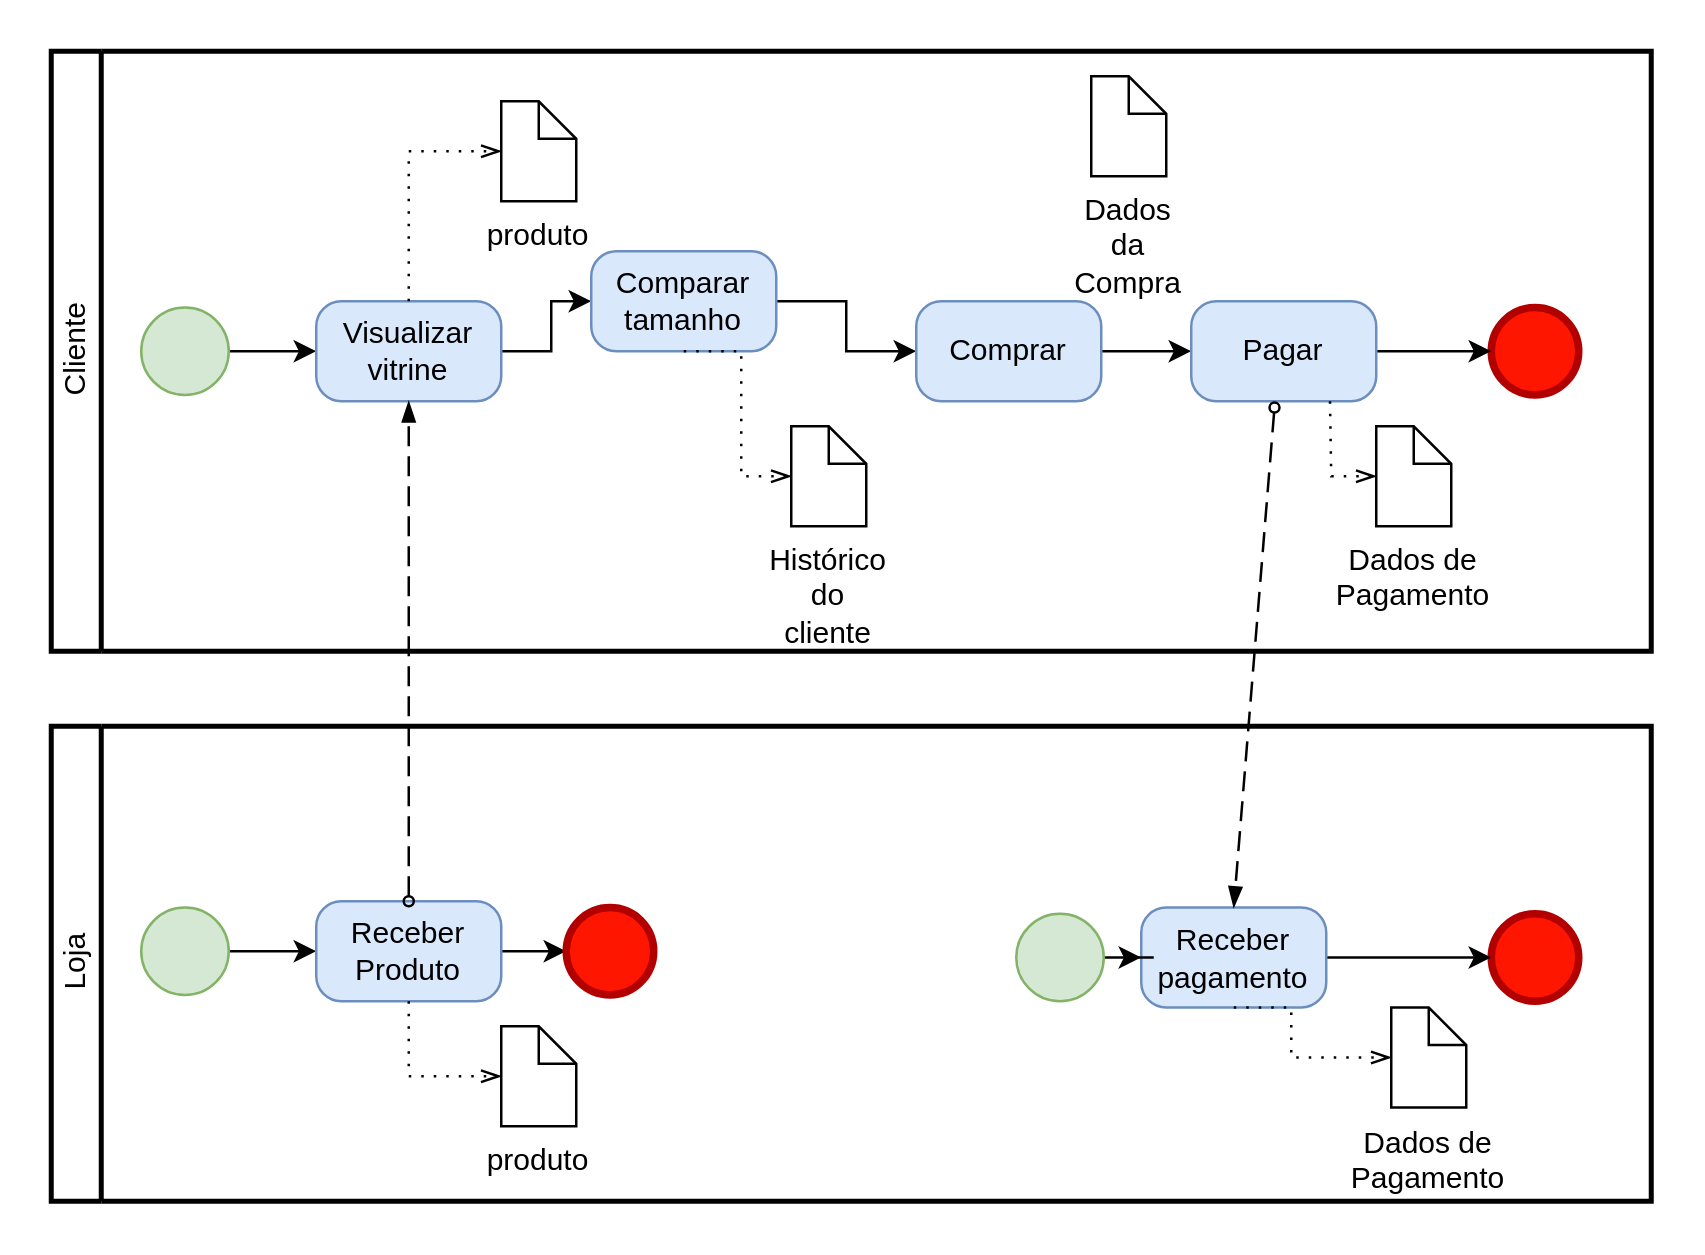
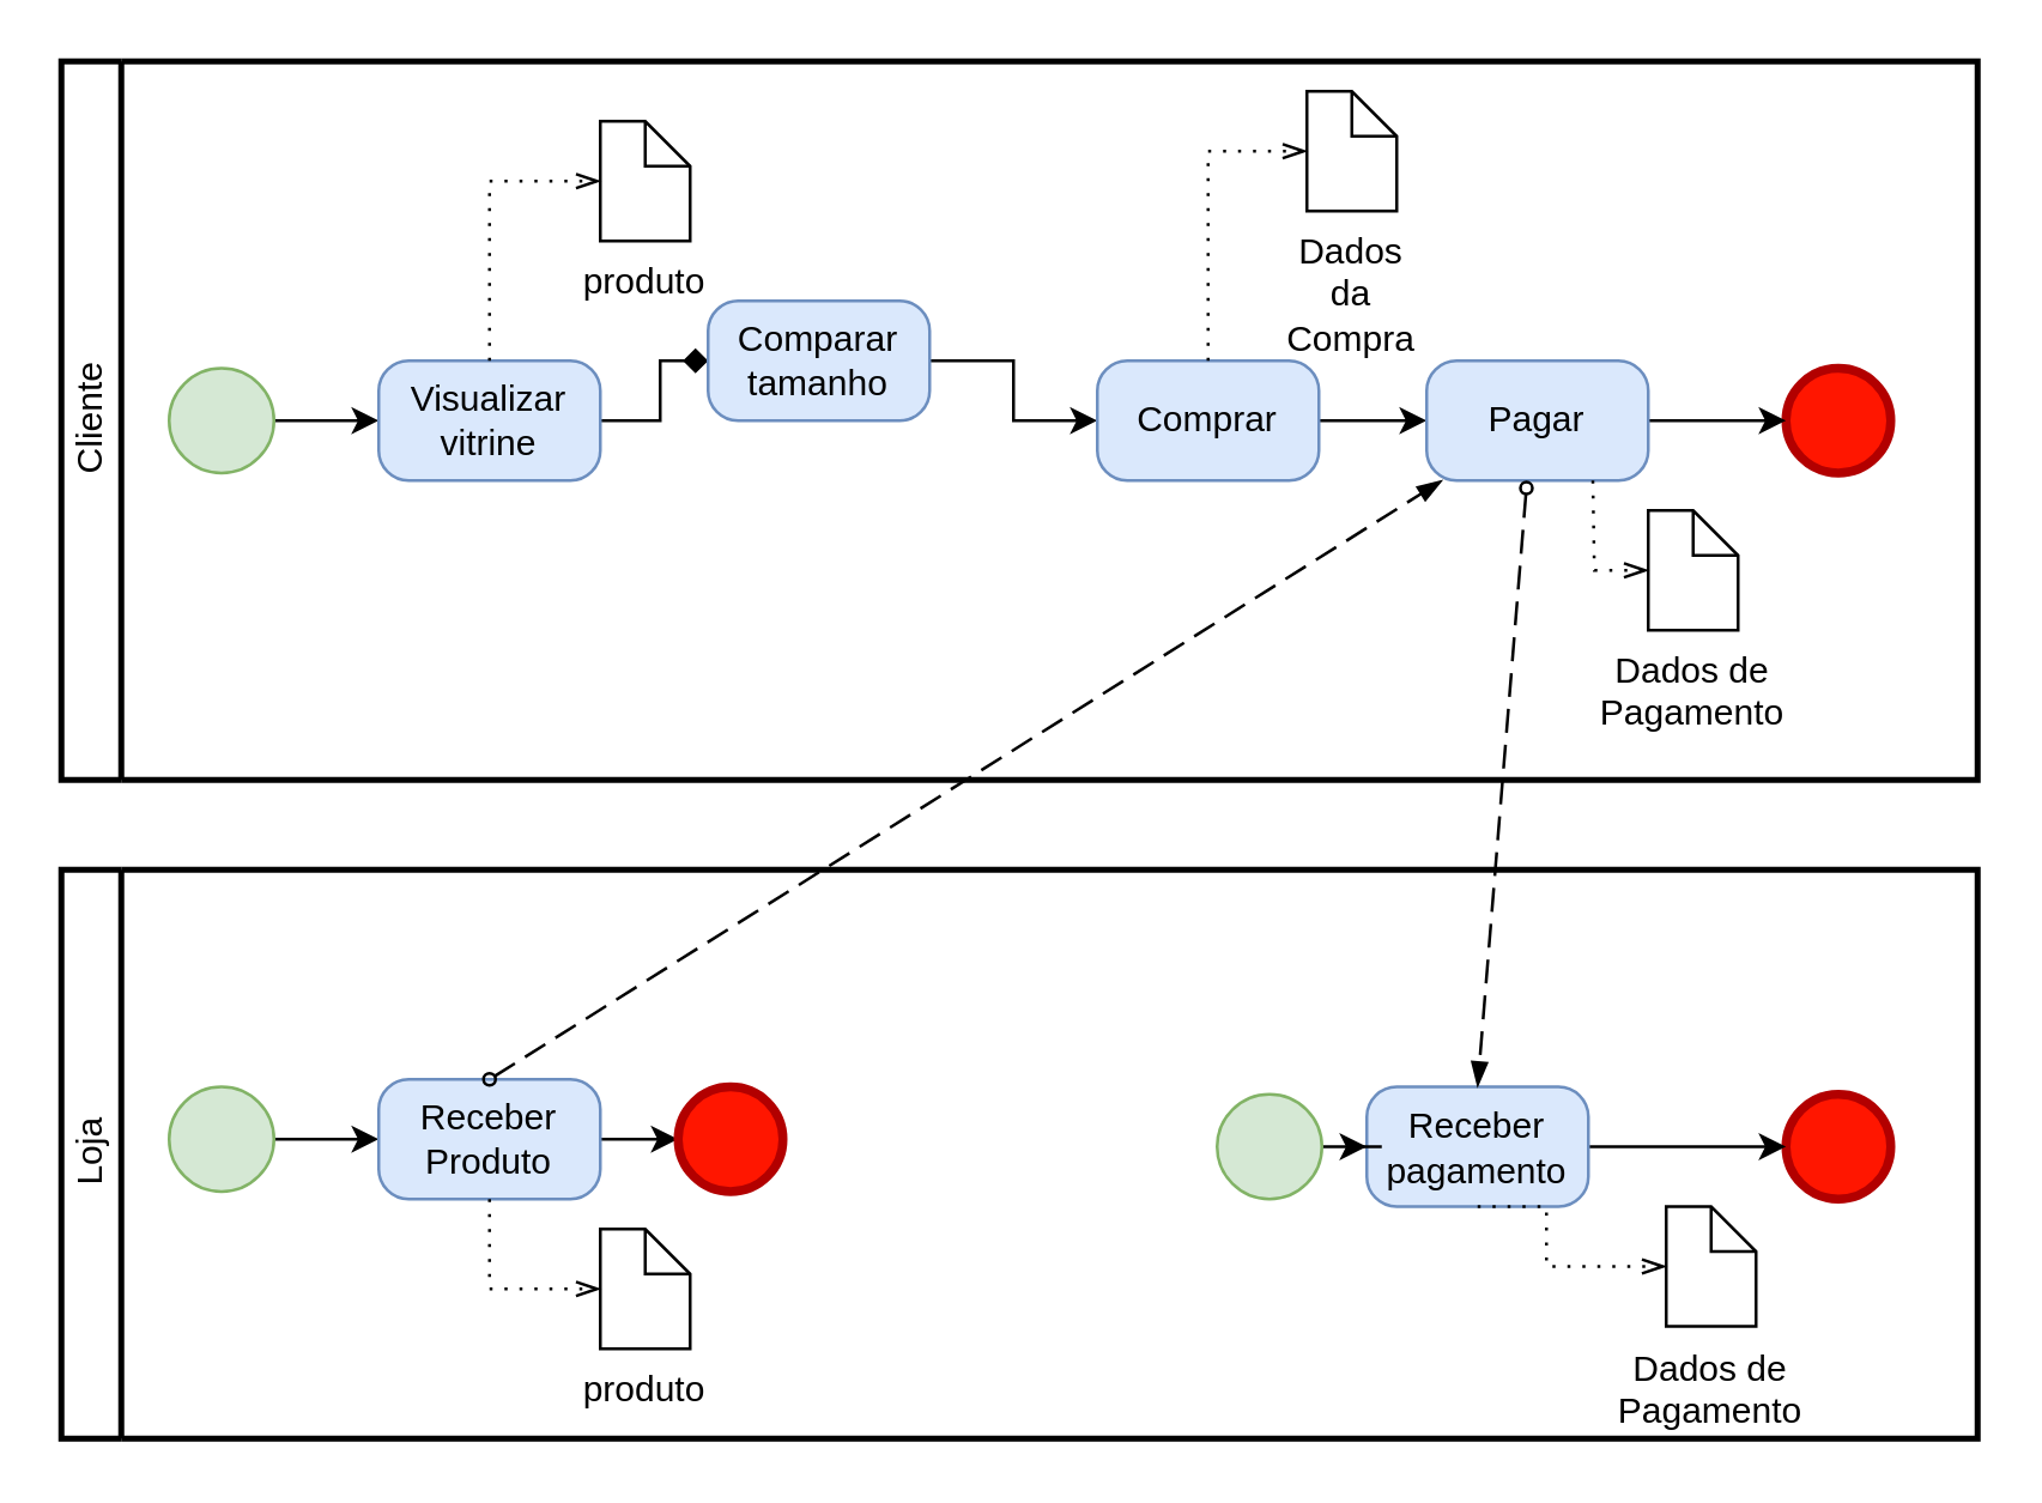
  <mxCell id="0" />
  <mxCell id="1" parent="0" />
  <mxCell id="2" value="Cliente" style="swimlane;html=1;startSize=20;fontStyle=0;collapsible=0;horizontal=0;swimlaneLine=1;swimlaneFillColor=#ffffff;strokeWidth=2;" vertex="1" parent="1"><mxGeometry x="20" y="20" width="640" height="240" as="geometry" /></mxCell>
  <mxCell id="3" value="" style="edgeStyle=orthogonalEdgeStyle;rounded=0;orthogonalLoop=1;jettySize=auto;html=1;" edge="1" parent="2" source="4" target="7"><mxGeometry relative="1" as="geometry" /></mxCell>
  <mxCell id="4" value="" style="points=[[0.145,0.145,0],[0.5,0,0],[0.855,0.145,0],[1,0.5,0],[0.855,0.855,0],[0.5,1,0],[0.145,0.855,0],[0,0.5,0]];shape=mxgraph.bpmn.event;html=1;verticalLabelPosition=bottom;labelBackgroundColor=#ffffff;verticalAlign=top;align=center;perimeter=ellipsePerimeter;outlineConnect=0;aspect=fixed;outline=standard;symbol=general;fillColor=#d5e8d4;strokeColor=#82b366;" vertex="1" parent="2"><mxGeometry x="36" y="102.5" width="35" height="35" as="geometry" /></mxCell>
  <mxCell id="5" value="" style="points=[[0.145,0.145,0],[0.5,0,0],[0.855,0.145,0],[1,0.5,0],[0.855,0.855,0],[0.5,1,0],[0.145,0.855,0],[0,0.5,0]];shape=mxgraph.bpmn.event;html=1;verticalLabelPosition=bottom;labelBackgroundColor=#ffffff;verticalAlign=top;align=center;perimeter=ellipsePerimeter;outlineConnect=0;aspect=fixed;outline=end;symbol=terminate2;fillColor=#FF1600;fontColor=#ffffff;strokeColor=#B20000;" vertex="1" parent="2"><mxGeometry x="576" y="102.5" width="35" height="35" as="geometry" /></mxCell>
- <mxCell id="6" value="" style="edgeStyle=orthogonalEdgeStyle;rounded=0;orthogonalLoop=1;jettySize=auto;html=1;" edge="1" parent="2" source="7" target="9"><mxGeometry relative="1" as="geometry" /></mxCell>
+ <mxCell id="6" value="" style="edgeStyle=orthogonalEdgeStyle;rounded=0;orthogonalLoop=1;jettySize=auto;html=1;endArrow=diamond;" edge="1" parent="2" source="7" target="9"><mxGeometry relative="1" as="geometry" /></mxCell>
  <mxCell id="7" value="Visualizar vitrine" style="points=[[0.25,0,0],[0.5,0,0],[0.75,0,0],[1,0.25,0],[1,0.5,0],[1,0.75,0],[0.75,1,0],[0.5,1,0],[0.25,1,0],[0,0.75,0],[0,0.5,0],[0,0.25,0]];shape=mxgraph.bpmn.task;whiteSpace=wrap;rectStyle=rounded;size=10;taskMarker=abstract;fillColor=#dae8fc;strokeColor=#6c8ebf;" vertex="1" parent="2"><mxGeometry x="106" y="100" width="74" height="40" as="geometry" /></mxCell>
  <mxCell id="8" value="" style="edgeStyle=orthogonalEdgeStyle;rounded=0;orthogonalLoop=1;jettySize=auto;html=1;" edge="1" parent="2" source="9" target="11"><mxGeometry relative="1" as="geometry" /></mxCell>
  <mxCell id="9" value="Comparar tamanho" style="points=[[0.25,0,0],[0.5,0,0],[0.75,0,0],[1,0.25,0],[1,0.5,0],[1,0.75,0],[0.75,1,0],[0.5,1,0],[0.25,1,0],[0,0.75,0],[0,0.5,0],[0,0.25,0]];shape=mxgraph.bpmn.task;whiteSpace=wrap;rectStyle=rounded;size=10;taskMarker=abstract;fillColor=#dae8fc;strokeColor=#6c8ebf;" vertex="1" parent="2"><mxGeometry x="216" y="80" width="74" height="40" as="geometry" /></mxCell>
  <mxCell id="10" value="" style="edgeStyle=orthogonalEdgeStyle;rounded=0;orthogonalLoop=1;jettySize=auto;html=1;" edge="1" parent="2" source="11" target="13"><mxGeometry relative="1" as="geometry" /></mxCell>
  <mxCell id="11" value="Comprar" style="points=[[0.25,0,0],[0.5,0,0],[0.75,0,0],[1,0.25,0],[1,0.5,0],[1,0.75,0],[0.75,1,0],[0.5,1,0],[0.25,1,0],[0,0.75,0],[0,0.5,0],[0,0.25,0]];shape=mxgraph.bpmn.task;whiteSpace=wrap;rectStyle=rounded;size=10;taskMarker=abstract;fillColor=#dae8fc;strokeColor=#6c8ebf;" vertex="1" parent="2"><mxGeometry x="346" y="100" width="74" height="40" as="geometry" /></mxCell>
  <mxCell id="12" value="" style="edgeStyle=orthogonalEdgeStyle;rounded=0;orthogonalLoop=1;jettySize=auto;html=1;" edge="1" parent="2" source="13" target="5"><mxGeometry relative="1" as="geometry" /></mxCell>
  <mxCell id="13" value="Pagar" style="points=[[0.25,0,0],[0.5,0,0],[0.75,0,0],[1,0.25,0],[1,0.5,0],[1,0.75,0],[0.75,1,0],[0.5,1,0],[0.25,1,0],[0,0.75,0],[0,0.5,0],[0,0.25,0]];shape=mxgraph.bpmn.task;whiteSpace=wrap;rectStyle=rounded;size=10;taskMarker=abstract;fillColor=#dae8fc;strokeColor=#6c8ebf;" vertex="1" parent="2"><mxGeometry x="456" y="100" width="74" height="40" as="geometry" /></mxCell>
  <mxCell id="14" value="produto" style="shape=mxgraph.bpmn.data;labelPosition=center;verticalLabelPosition=bottom;align=center;verticalAlign=top;whiteSpace=wrap;size=15;html=1;" vertex="1" parent="2"><mxGeometry x="180" y="20" width="30" height="40" as="geometry" /></mxCell>
- <mxCell id="15" value="Histórico do cliente" style="shape=mxgraph.bpmn.data;labelPosition=center;verticalLabelPosition=bottom;align=center;verticalAlign=top;whiteSpace=wrap;size=15;html=1;" vertex="1" parent="2"><mxGeometry x="296" y="150" width="30" height="40" as="geometry" /></mxCell>
- <mxCell id="16" value="" style="edgeStyle=elbowEdgeStyle;fontSize=12;html=1;endFill=0;startFill=0;endSize=6;startSize=6;dashed=1;dashPattern=1 4;endArrow=openThin;startArrow=none;rounded=0;exitX=0.5;exitY=1;exitDx=0;exitDy=0;exitPerimeter=0;entryX=0;entryY=0.5;entryDx=0;entryDy=0;entryPerimeter=0;" edge="1" parent="2" source="9" target="15"><mxGeometry width="160" relative="1" as="geometry"><mxPoint x="153" y="80" as="sourcePoint" /><mxPoint x="186" y="40" as="targetPoint" /><Array as="points"><mxPoint x="276" y="140" /></Array></mxGeometry></mxCell>
  <mxCell id="17" value="Dados da Compra" style="shape=mxgraph.bpmn.data;labelPosition=center;verticalLabelPosition=bottom;align=center;verticalAlign=top;whiteSpace=wrap;size=15;html=1;" vertex="1" parent="2"><mxGeometry x="416" y="10" width="30" height="40" as="geometry" /></mxCell>
  <mxCell id="18" value="" style="edgeStyle=elbowEdgeStyle;fontSize=12;html=1;endFill=0;startFill=0;endSize=6;startSize=6;dashed=1;dashPattern=1 4;endArrow=openThin;startArrow=none;rounded=0;exitX=0.5;exitY=0;exitDx=0;exitDy=0;exitPerimeter=0;entryX=0;entryY=0.5;entryDx=0;entryDy=0;entryPerimeter=0;" edge="1" parent="2" source="7" target="14"><mxGeometry width="160" relative="1" as="geometry"><mxPoint x="216" y="280" as="sourcePoint" /><mxPoint x="176" y="60" as="targetPoint" /><Array as="points"><mxPoint x="143" y="80" /></Array></mxGeometry></mxCell>
  <mxCell id="19" style="edgeStyle=orthogonalEdgeStyle;rounded=0;orthogonalLoop=1;jettySize=auto;html=1;exitX=0.5;exitY=1;exitDx=0;exitDy=0;exitPerimeter=0;" edge="1" parent="2" source="17" target="17"><mxGeometry relative="1" as="geometry" /></mxCell>
+ <mxCell id="20" value="" style="edgeStyle=elbowEdgeStyle;fontSize=12;html=1;endFill=0;startFill=0;endSize=6;startSize=6;dashed=1;dashPattern=1 4;endArrow=openThin;startArrow=none;rounded=0;exitX=0.5;exitY=0;exitDx=0;exitDy=0;exitPerimeter=0;entryX=0;entryY=0.5;entryDx=0;entryDy=0;entryPerimeter=0;" edge="1" parent="2" source="11" target="17"><mxGeometry width="160" relative="1" as="geometry"><mxPoint x="153" y="110" as="sourcePoint" /><mxPoint x="190" y="50" as="targetPoint" /><Array as="points"><mxPoint x="383" y="80" /></Array></mxGeometry></mxCell>
  <mxCell id="21" value="Dados de Pagamento" style="shape=mxgraph.bpmn.data;labelPosition=center;verticalLabelPosition=bottom;align=center;verticalAlign=top;whiteSpace=wrap;size=15;html=1;" vertex="1" parent="2"><mxGeometry x="530" y="150" width="30" height="40" as="geometry" /></mxCell>
  <mxCell id="22" value="" style="edgeStyle=elbowEdgeStyle;fontSize=12;html=1;endFill=0;startFill=0;endSize=6;startSize=6;dashed=1;dashPattern=1 4;endArrow=openThin;startArrow=none;rounded=0;exitX=0.75;exitY=1;exitDx=0;exitDy=0;exitPerimeter=0;entryX=0;entryY=0.5;entryDx=0;entryDy=0;entryPerimeter=0;" edge="1" parent="2" source="13" target="21"><mxGeometry width="160" relative="1" as="geometry"><mxPoint x="393" y="110" as="sourcePoint" /><mxPoint x="426" y="40" as="targetPoint" /><Array as="points"><mxPoint x="512" y="160" /></Array></mxGeometry></mxCell>
  <mxCell id="23" value="Loja" style="swimlane;html=1;startSize=20;fontStyle=0;collapsible=0;horizontal=0;swimlaneLine=1;swimlaneFillColor=#ffffff;strokeWidth=2;" vertex="1" parent="1"><mxGeometry x="20" y="290" width="640" height="190" as="geometry" /></mxCell>
  <mxCell id="24" value="" style="edgeStyle=orthogonalEdgeStyle;rounded=0;orthogonalLoop=1;jettySize=auto;html=1;" edge="1" parent="23" source="25" target="28"><mxGeometry relative="1" as="geometry" /></mxCell>
  <mxCell id="25" value="" style="points=[[0.145,0.145,0],[0.5,0,0],[0.855,0.145,0],[1,0.5,0],[0.855,0.855,0],[0.5,1,0],[0.145,0.855,0],[0,0.5,0]];shape=mxgraph.bpmn.event;html=1;verticalLabelPosition=bottom;labelBackgroundColor=#ffffff;verticalAlign=top;align=center;perimeter=ellipsePerimeter;outlineConnect=0;aspect=fixed;outline=standard;symbol=general;fillColor=#d5e8d4;strokeColor=#82b366;" vertex="1" parent="23"><mxGeometry x="36" y="72.5" width="35" height="35" as="geometry" /></mxCell>
  <mxCell id="26" value="" style="points=[[0.145,0.145,0],[0.5,0,0],[0.855,0.145,0],[1,0.5,0],[0.855,0.855,0],[0.5,1,0],[0.145,0.855,0],[0,0.5,0]];shape=mxgraph.bpmn.event;html=1;verticalLabelPosition=bottom;labelBackgroundColor=#ffffff;verticalAlign=top;align=center;perimeter=ellipsePerimeter;outlineConnect=0;aspect=fixed;outline=end;symbol=terminate2;fillColor=#FF1600;fontColor=#ffffff;strokeColor=#B20000;" vertex="1" parent="23"><mxGeometry x="576" y="75" width="35" height="35" as="geometry" /></mxCell>
  <mxCell id="27" value="" style="edgeStyle=orthogonalEdgeStyle;rounded=0;orthogonalLoop=1;jettySize=auto;html=1;" edge="1" parent="23" source="28" target="33"><mxGeometry relative="1" as="geometry" /></mxCell>
  <mxCell id="28" value="Receber Produto" style="points=[[0.25,0,0],[0.5,0,0],[0.75,0,0],[1,0.25,0],[1,0.5,0],[1,0.75,0],[0.75,1,0],[0.5,1,0],[0.25,1,0],[0,0.75,0],[0,0.5,0],[0,0.25,0]];shape=mxgraph.bpmn.task;whiteSpace=wrap;rectStyle=rounded;size=10;taskMarker=abstract;fillColor=#dae8fc;strokeColor=#6c8ebf;" vertex="1" parent="23"><mxGeometry x="106" y="70" width="74" height="40" as="geometry" /></mxCell>
  <mxCell id="29" value="" style="edgeStyle=orthogonalEdgeStyle;rounded=0;orthogonalLoop=1;jettySize=auto;html=1;" edge="1" parent="23" source="30" target="26"><mxGeometry relative="1" as="geometry" /></mxCell>
  <mxCell id="30" value="Receber pagamento" style="points=[[0.25,0,0],[0.5,0,0],[0.75,0,0],[1,0.25,0],[1,0.5,0],[1,0.75,0],[0.75,1,0],[0.5,1,0],[0.25,1,0],[0,0.75,0],[0,0.5,0],[0,0.25,0]];shape=mxgraph.bpmn.task;whiteSpace=wrap;rectStyle=rounded;size=10;taskMarker=abstract;fillColor=#dae8fc;strokeColor=#6c8ebf;" vertex="1" parent="23"><mxGeometry x="436" y="72.5" width="74" height="40" as="geometry" /></mxCell>
  <mxCell id="31" value="" style="edgeStyle=orthogonalEdgeStyle;rounded=0;orthogonalLoop=1;jettySize=auto;html=1;" edge="1" parent="23" source="32" target="30"><mxGeometry relative="1" as="geometry" /></mxCell>
  <mxCell id="32" value="" style="points=[[0.145,0.145,0],[0.5,0,0],[0.855,0.145,0],[1,0.5,0],[0.855,0.855,0],[0.5,1,0],[0.145,0.855,0],[0,0.5,0]];shape=mxgraph.bpmn.event;html=1;verticalLabelPosition=bottom;labelBackgroundColor=#ffffff;verticalAlign=top;align=center;perimeter=ellipsePerimeter;outlineConnect=0;aspect=fixed;outline=standard;symbol=general;fillColor=#d5e8d4;strokeColor=#82b366;" vertex="1" parent="23"><mxGeometry x="386" y="75" width="35" height="35" as="geometry" /></mxCell>
  <mxCell id="33" value="" style="points=[[0.145,0.145,0],[0.5,0,0],[0.855,0.145,0],[1,0.5,0],[0.855,0.855,0],[0.5,1,0],[0.145,0.855,0],[0,0.5,0]];shape=mxgraph.bpmn.event;html=1;verticalLabelPosition=bottom;labelBackgroundColor=#ffffff;verticalAlign=top;align=center;perimeter=ellipsePerimeter;outlineConnect=0;aspect=fixed;outline=end;symbol=terminate2;fillColor=#FF1600;fontColor=#ffffff;strokeColor=#B20000;" vertex="1" parent="23"><mxGeometry x="206" y="72.5" width="35" height="35" as="geometry" /></mxCell>
  <mxCell id="34" value="produto" style="shape=mxgraph.bpmn.data;labelPosition=center;verticalLabelPosition=bottom;align=center;verticalAlign=top;whiteSpace=wrap;size=15;html=1;" vertex="1" parent="23"><mxGeometry x="180" y="120" width="30" height="40" as="geometry" /></mxCell>
  <mxCell id="35" value="" style="edgeStyle=elbowEdgeStyle;fontSize=12;html=1;endFill=0;startFill=0;endSize=6;startSize=6;dashed=1;dashPattern=1 4;endArrow=openThin;startArrow=none;rounded=0;exitX=0.5;exitY=1;exitDx=0;exitDy=0;exitPerimeter=0;entryX=0;entryY=0.5;entryDx=0;entryDy=0;entryPerimeter=0;" edge="1" parent="23" source="28" target="34"><mxGeometry width="160" relative="1" as="geometry"><mxPoint x="153" y="-150" as="sourcePoint" /><mxPoint x="190" y="-210" as="targetPoint" /><Array as="points"><mxPoint x="143" y="130" /></Array></mxGeometry></mxCell>
  <mxCell id="36" value="Dados de Pagamento" style="shape=mxgraph.bpmn.data;labelPosition=center;verticalLabelPosition=bottom;align=center;verticalAlign=top;whiteSpace=wrap;size=15;html=1;" vertex="1" parent="23"><mxGeometry x="536" y="112.5" width="30" height="40" as="geometry" /></mxCell>
  <mxCell id="37" value="" style="edgeStyle=elbowEdgeStyle;fontSize=12;html=1;endFill=0;startFill=0;endSize=6;startSize=6;dashed=1;dashPattern=1 4;endArrow=openThin;startArrow=none;rounded=0;exitX=0.5;exitY=1;exitDx=0;exitDy=0;exitPerimeter=0;entryX=0;entryY=0.5;entryDx=0;entryDy=0;entryPerimeter=0;" edge="1" parent="23" source="30" target="36"><mxGeometry width="160" relative="1" as="geometry"><mxPoint x="521.5" y="-120" as="sourcePoint" /><mxPoint x="540" y="-90" as="targetPoint" /><Array as="points"><mxPoint x="496" y="130" /></Array></mxGeometry></mxCell>
  <mxCell id="38" value="" style="dashed=1;dashPattern=8 4;endArrow=blockThin;endFill=1;startArrow=oval;startFill=0;endSize=6;startSize=4;rounded=0;exitX=0.45;exitY=1.063;exitDx=0;exitDy=0;exitPerimeter=0;entryX=0.5;entryY=0;entryDx=0;entryDy=0;entryPerimeter=0;" edge="1" parent="1" source="13" target="30"><mxGeometry width="160" relative="1" as="geometry"><mxPoint x="236" y="380" as="sourcePoint" /><mxPoint x="396" y="380" as="targetPoint" /></mxGeometry></mxCell>
- <mxCell id="39" value="" style="dashed=1;dashPattern=8 4;endArrow=blockThin;endFill=1;startArrow=oval;startFill=0;endSize=6;startSize=4;rounded=0;exitX=0.5;exitY=0;exitDx=0;exitDy=0;exitPerimeter=0;entryX=0.5;entryY=1;entryDx=0;entryDy=0;entryPerimeter=0;" edge="1" parent="1" source="28" target="7"><mxGeometry width="160" relative="1" as="geometry"><mxPoint x="236" y="300" as="sourcePoint" /><mxPoint x="396" y="300" as="targetPoint" /></mxGeometry></mxCell>
+ <mxCell id="39" value="" style="dashed=1;dashPattern=8 4;endArrow=blockThin;endFill=1;startArrow=oval;startFill=0;endSize=6;startSize=4;rounded=0;exitX=0.5;exitY=0;exitDx=0;exitDy=0;exitPerimeter=0;" edge="1" parent="1" source="28" target="13"><mxGeometry width="160" relative="1" as="geometry"><mxPoint x="236" y="300" as="sourcePoint" /><mxPoint x="396" y="300" as="targetPoint" /></mxGeometry></mxCell>
